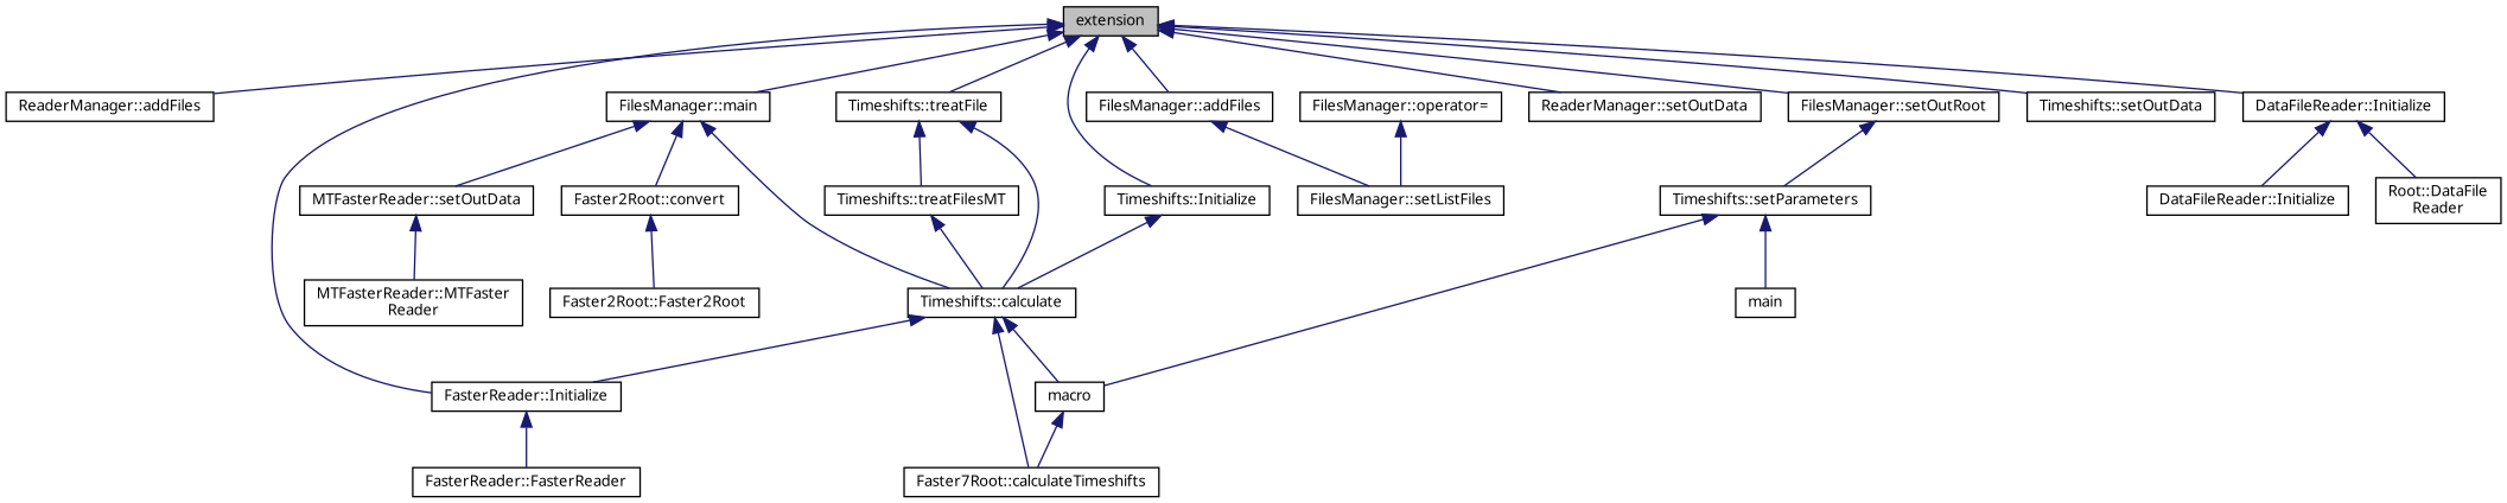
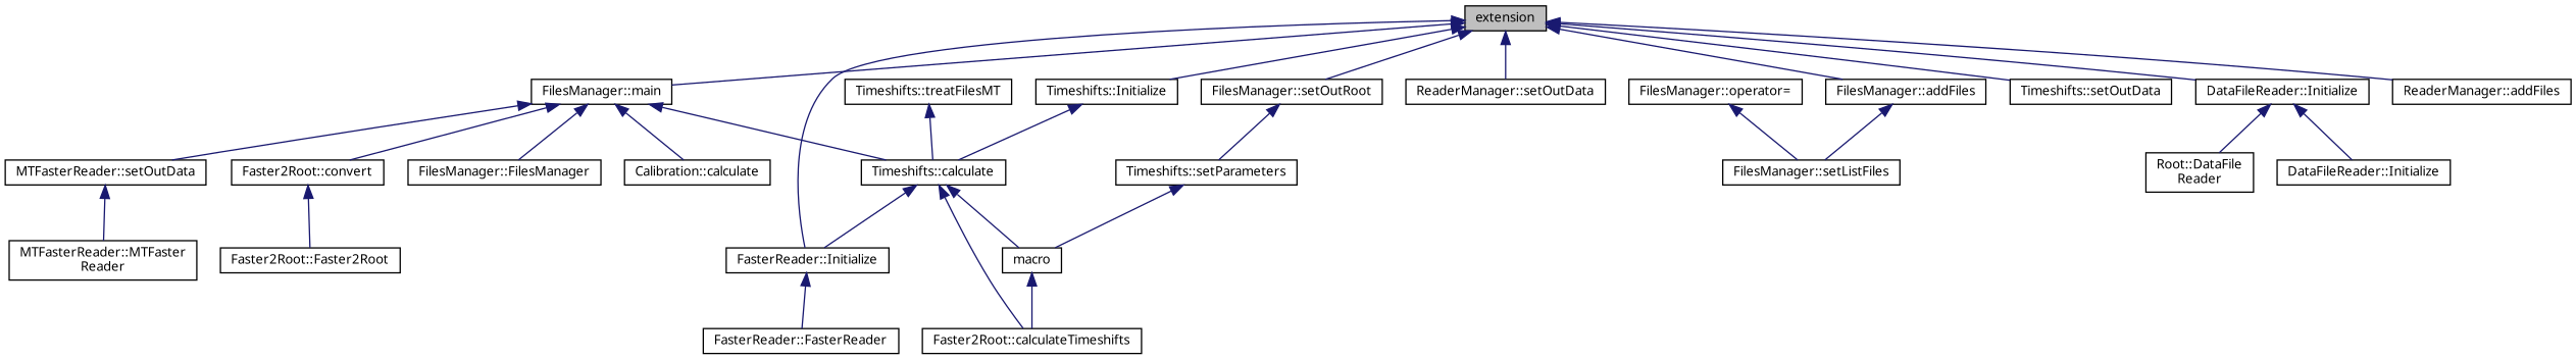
  digraph {
    fontname="Noto Sans"
    rankdir=TB
    node [color=black fillcolor=white fontname="Noto Sans" fontsize=10 shape=record style=filled]
    edge [color=midnightblue dir=back fontname="Noto Sans" fontsize=10 labelfontname=Helvetica labelfontsize=10 style=solid]
    n1 [fillcolor=grey75 fontcolor=black height=0.2 label=extension width=0.4]
    n2 [height=0.2 label="FilesManager::addFiles" width=0.4]
    n3 [height=0.2 label="ReaderManager::addFiles" width=0.4]
    n4 [height=0.2 label="FilesManager::main" width=0.4]
    n5 [height=0.2 label="ReaderManager::setOutData" width=0.4]
    n6 [height=0.2 label="DataFileReader::Initialize" width=0.4]
    n7 [height=0.2 label="FasterReader::Initialize" width=0.4]
    n8 [height=0.2 label="Timeshifts::Initialize" width=0.4]
    n9 [height=0.2 label="Timeshifts::setOutData" width=0.4]
    n10 [height=0.2 label="FilesManager::setOutRoot" width=0.4]
-   n11 [height=0.2 label="Timeshifts::treatFile" width=0.4]
    n12 [height=0.2 label="FilesManager::setListFiles" width=0.4]
    n13 [height=0.2 label="MTFasterReader::setOutData" width=0.4]
+   n14 [height=0.2 label="Calibration::calculate" width=0.4]
    n15 [height=0.2 label="Timeshifts::calculate" width=0.4]
    n16 [height=0.2 label="Faster2Root::convert" width=0.4]
+   n17 [height=0.2 label="FilesManager::FilesManager" width=0.4]
    n18 [height=0.2 label="Root::DataFile\lReader" width=0.4]
    n19 [height=0.2 label="DataFileReader::Initialize" width=0.4]
    n20 [height=0.2 label="FasterReader::FasterReader" width=0.4]
    n21 [height=0.2 label="Timeshifts::setParameters" width=0.4]
    n22 [height=0.2 label="Timeshifts::treatFilesMT" width=0.4]
    n23 [height=0.2 label="FilesManager::operator=" width=0.4]
    n24 [height=0.2 label="MTFasterReader::MTFaster\lReader" width=0.4]
-   n25 [height=0.2 label="Faster7Root::calculateTimeshifts" width=0.4]
+   n25 [height=0.2 label="Faster2Root::calculateTimeshifts" width=0.4]
    n26 [height=0.2 label=macro width=0.4]
    n27 [height=0.2 label="Faster2Root::Faster2Root" width=0.4]
-   n28 [height=0.2 label=main width=0.4]
    n1 -> n2
    n1 -> n3
    n1 -> n4
    n1 -> n5
    n1 -> n6
    n1 -> n7
    n1 -> n8
    n1 -> n9
    n1 -> n10
-   n1 -> n11
    n2 -> n12
    n4 -> n13
+   n4 -> n14
    n4 -> n15
    n4 -> n16
+   n4 -> n17
    n6 -> n18
    n6 -> n19
    n7 -> n20
    n8 -> n15
    n10 -> n21
-   n11 -> n15
-   n11 -> n22
    n13 -> n24
    n15 -> n7
    n15 -> n25
    n15 -> n26
    n16 -> n27
    n21 -> n26
-   n21 -> n28
    n22 -> n15
    n23 -> n12
    n26 -> n25
  }
